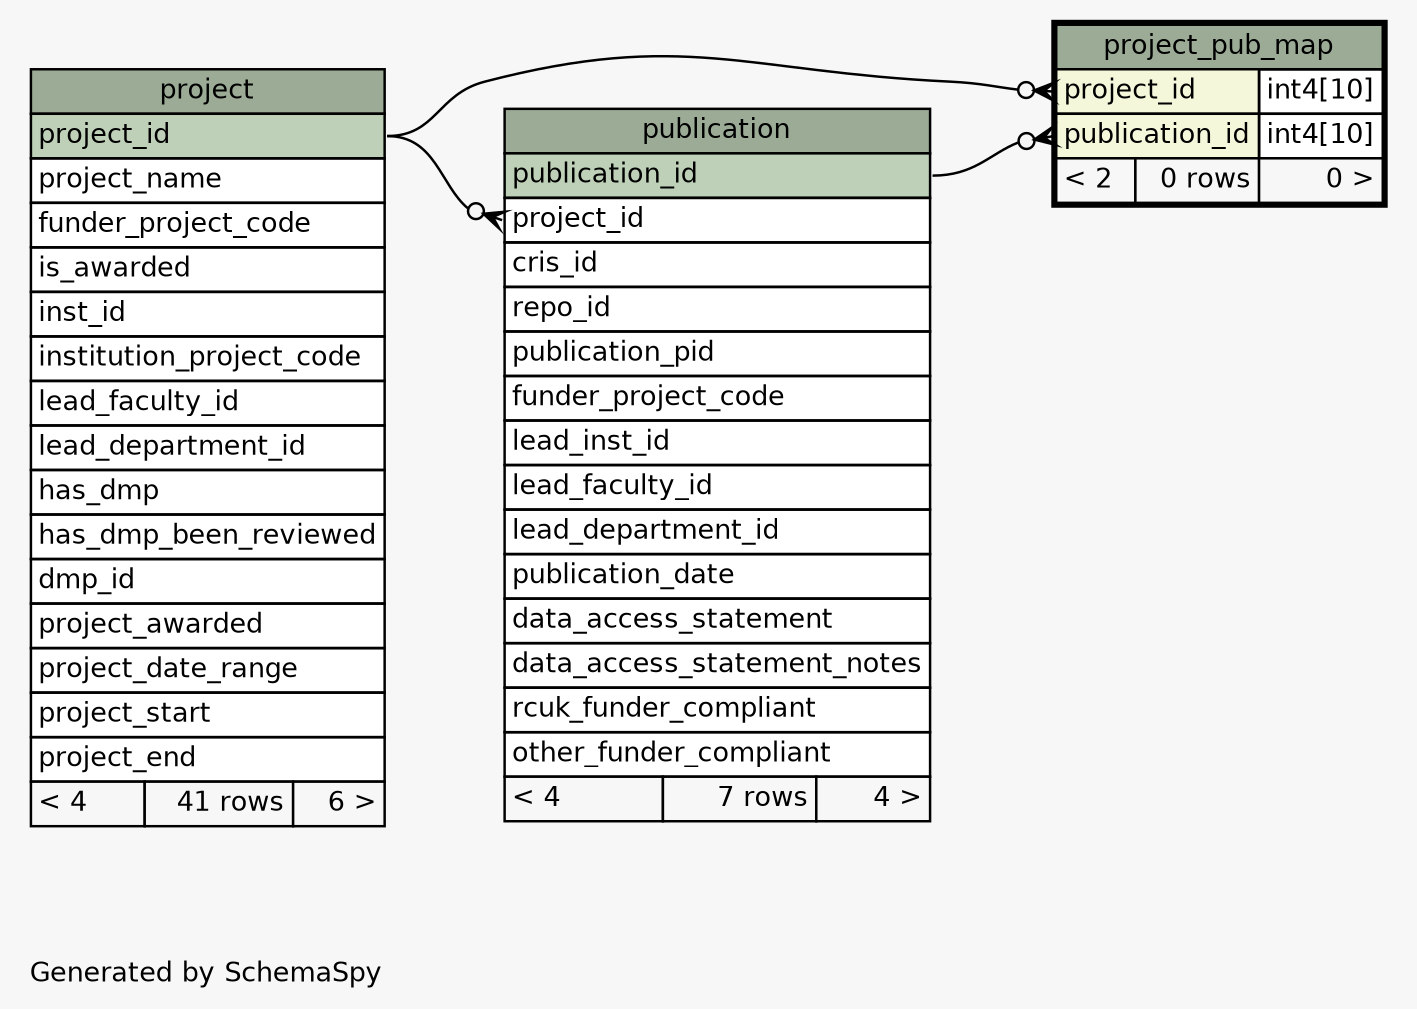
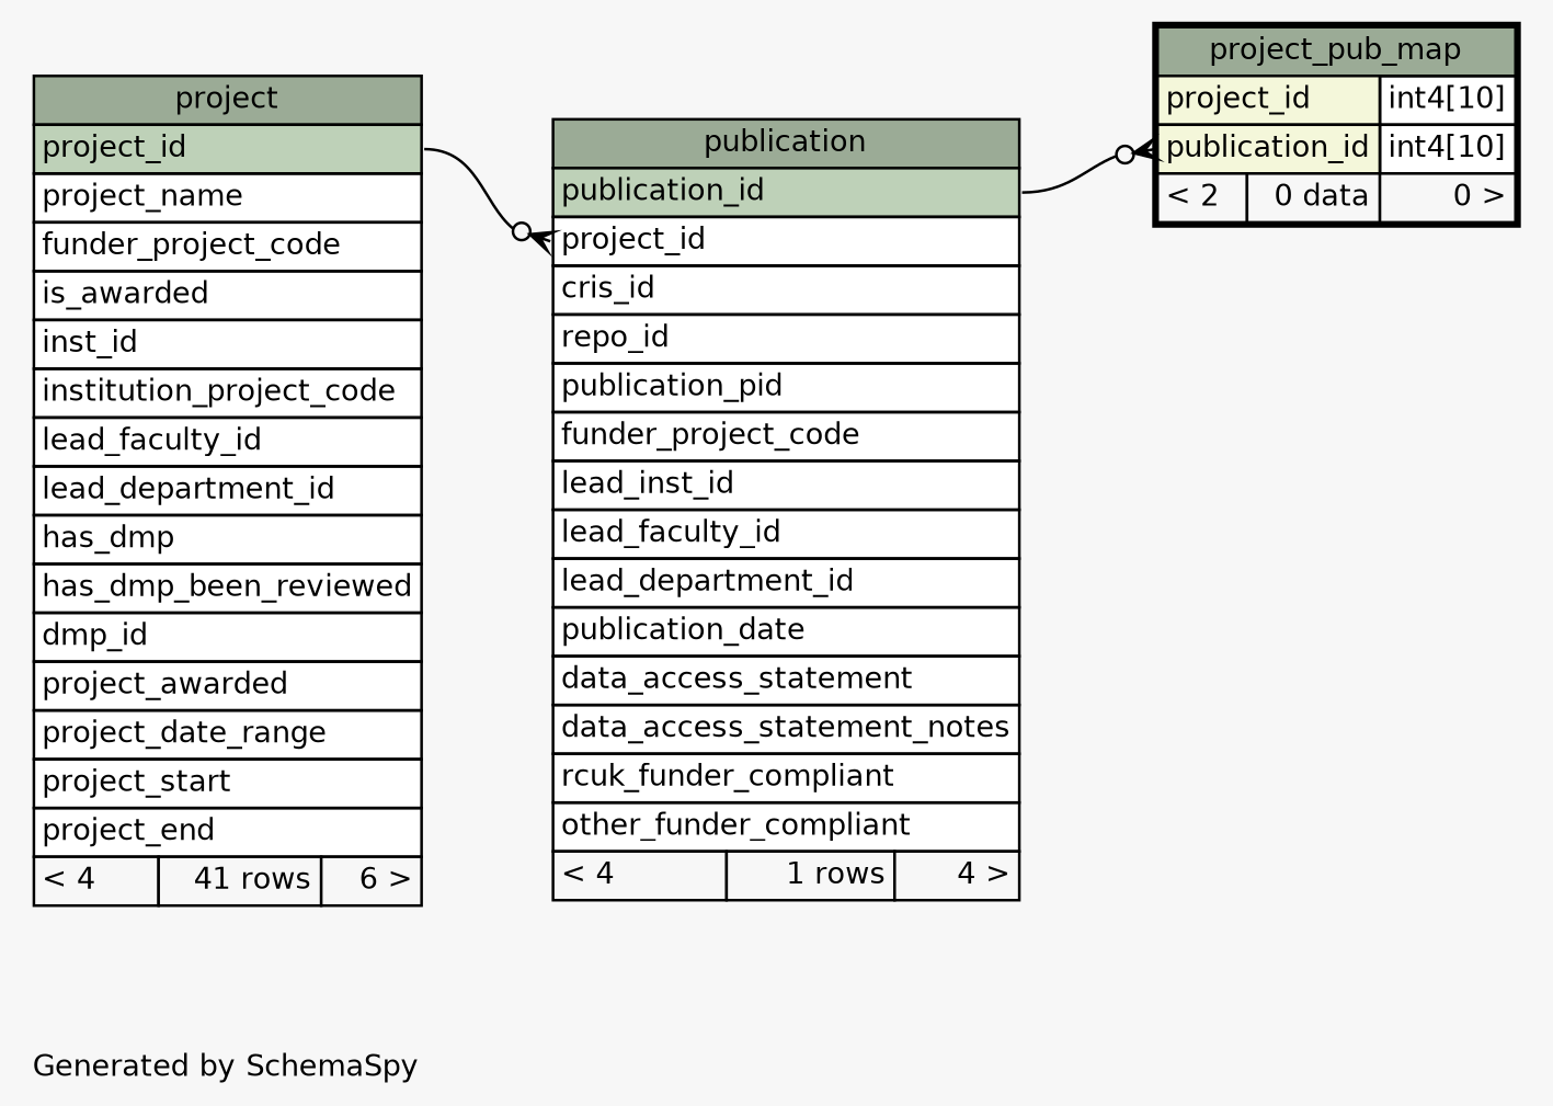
  digraph {
    bgcolor="#f7f7f7"
    fontname=Helvetica
    fontsize=11
    label="\nGenerated by SchemaSpy"
    labeljust=l
    nodesep=0.18
    rankdir=RL
    ranksep=0.46
    node [fontname=Helvetica fontsize=11 shape=plaintext]
    edge [arrowhead=none arrowsize=0.8 arrowtail=crowodot dir=back headport="project_id:e" tailport="project_id:w"]
-   n1 [label=<     <TABLE BORDER="2" CELLBORDER="1" CELLSPACING="0" BGCOLOR="#ffffff">       <TR><TD COLSPAN="3" BGCOLOR="#9bab96" ALIGN="CENTER">project_pub_map</TD></TR>       <TR><TD PORT="project_id" COLSPAN="2" BGCOLOR="#f4f7da" ALIGN="LEFT">project_id</TD><TD PORT="project_id.type" ALIGN="LEFT">int4[10]</TD></TR>       <TR><TD PORT="publication_id" COLSPAN="2" BGCOLOR="#f4f7da" ALIGN="LEFT">publication_id</TD><TD PORT="publication_id.type" ALIGN="LEFT">int4[10]</TD></TR>       <TR><TD ALIGN="LEFT" BGCOLOR="#f7f7f7">&lt; 2</TD><TD ALIGN="RIGHT" BGCOLOR="#f7f7f7">0 rows</TD><TD ALIGN="RIGHT" BGCOLOR="#f7f7f7">0 &gt;</TD></TR>     </TABLE>>]
+   n1 [label=<     <TABLE BORDER="2" CELLBORDER="1" CELLSPACING="0" BGCOLOR="#ffffff">       <TR><TD COLSPAN="3" BGCOLOR="#9bab96" ALIGN="CENTER">project_pub_map</TD></TR>       <TR><TD PORT="project_id" COLSPAN="2" BGCOLOR="#f4f7da" ALIGN="LEFT">project_id</TD><TD PORT="project_id.type" ALIGN="LEFT">int4[10]</TD></TR>       <TR><TD PORT="publication_id" COLSPAN="2" BGCOLOR="#f4f7da" ALIGN="LEFT">publication_id</TD><TD PORT="publication_id.type" ALIGN="LEFT">int4[10]</TD></TR>       <TR><TD ALIGN="LEFT" BGCOLOR="#f7f7f7">&lt; 2</TD><TD ALIGN="RIGHT" BGCOLOR="#f7f7f7">0 data</TD><TD ALIGN="RIGHT" BGCOLOR="#f7f7f7">0 &gt;</TD></TR>     </TABLE>>]
    n2 [label=<     <TABLE BORDER="0" CELLBORDER="1" CELLSPACING="0" BGCOLOR="#ffffff">       <TR><TD COLSPAN="3" BGCOLOR="#9bab96" ALIGN="CENTER">project</TD></TR>       <TR><TD PORT="project_id" COLSPAN="3" BGCOLOR="#bed1b8" ALIGN="LEFT">project_id</TD></TR>       <TR><TD PORT="project_name" COLSPAN="3" ALIGN="LEFT">project_name</TD></TR>       <TR><TD PORT="funder_project_code" COLSPAN="3" ALIGN="LEFT">funder_project_code</TD></TR>       <TR><TD PORT="is_awarded" COLSPAN="3" ALIGN="LEFT">is_awarded</TD></TR>       <TR><TD PORT="inst_id" COLSPAN="3" ALIGN="LEFT">inst_id</TD></TR>       <TR><TD PORT="institution_project_code" COLSPAN="3" ALIGN="LEFT">institution_project_code</TD></TR>       <TR><TD PORT="lead_faculty_id" COLSPAN="3" ALIGN="LEFT">lead_faculty_id</TD></TR>       <TR><TD PORT="lead_department_id" COLSPAN="3" ALIGN="LEFT">lead_department_id</TD></TR>       <TR><TD PORT="has_dmp" COLSPAN="3" ALIGN="LEFT">has_dmp</TD></TR>       <TR><TD PORT="has_dmp_been_reviewed" COLSPAN="3" ALIGN="LEFT">has_dmp_been_reviewed</TD></TR>       <TR><TD PORT="dmp_id" COLSPAN="3" ALIGN="LEFT">dmp_id</TD></TR>       <TR><TD PORT="project_awarded" COLSPAN="3" ALIGN="LEFT">project_awarded</TD></TR>       <TR><TD PORT="project_date_range" COLSPAN="3" ALIGN="LEFT">project_date_range</TD></TR>       <TR><TD PORT="project_start" COLSPAN="3" ALIGN="LEFT">project_start</TD></TR>       <TR><TD PORT="project_end" COLSPAN="3" ALIGN="LEFT">project_end</TD></TR>       <TR><TD ALIGN="LEFT" BGCOLOR="#f7f7f7">&lt; 4</TD><TD ALIGN="RIGHT" BGCOLOR="#f7f7f7">41 rows</TD><TD ALIGN="RIGHT" BGCOLOR="#f7f7f7">6 &gt;</TD></TR>     </TABLE>>]
-   n3 [label=<     <TABLE BORDER="0" CELLBORDER="1" CELLSPACING="0" BGCOLOR="#ffffff">       <TR><TD COLSPAN="3" BGCOLOR="#9bab96" ALIGN="CENTER">publication</TD></TR>       <TR><TD PORT="publication_id" COLSPAN="3" BGCOLOR="#bed1b8" ALIGN="LEFT">publication_id</TD></TR>       <TR><TD PORT="project_id" COLSPAN="3" ALIGN="LEFT">project_id</TD></TR>       <TR><TD PORT="cris_id" COLSPAN="3" ALIGN="LEFT">cris_id</TD></TR>       <TR><TD PORT="repo_id" COLSPAN="3" ALIGN="LEFT">repo_id</TD></TR>       <TR><TD PORT="publication_pid" COLSPAN="3" ALIGN="LEFT">publication_pid</TD></TR>       <TR><TD PORT="funder_project_code" COLSPAN="3" ALIGN="LEFT">funder_project_code</TD></TR>       <TR><TD PORT="lead_inst_id" COLSPAN="3" ALIGN="LEFT">lead_inst_id</TD></TR>       <TR><TD PORT="lead_faculty_id" COLSPAN="3" ALIGN="LEFT">lead_faculty_id</TD></TR>       <TR><TD PORT="lead_department_id" COLSPAN="3" ALIGN="LEFT">lead_department_id</TD></TR>       <TR><TD PORT="publication_date" COLSPAN="3" ALIGN="LEFT">publication_date</TD></TR>       <TR><TD PORT="data_access_statement" COLSPAN="3" ALIGN="LEFT">data_access_statement</TD></TR>       <TR><TD PORT="data_access_statement_notes" COLSPAN="3" ALIGN="LEFT">data_access_statement_notes</TD></TR>       <TR><TD PORT="rcuk_funder_compliant" COLSPAN="3" ALIGN="LEFT">rcuk_funder_compliant</TD></TR>       <TR><TD PORT="other_funder_compliant" COLSPAN="3" ALIGN="LEFT">other_funder_compliant</TD></TR>       <TR><TD ALIGN="LEFT" BGCOLOR="#f7f7f7">&lt; 4</TD><TD ALIGN="RIGHT" BGCOLOR="#f7f7f7">7 rows</TD><TD ALIGN="RIGHT" BGCOLOR="#f7f7f7">4 &gt;</TD></TR>     </TABLE>>]
-   n1 -> n2
+   n3 [label=<     <TABLE BORDER="0" CELLBORDER="1" CELLSPACING="0" BGCOLOR="#ffffff">       <TR><TD COLSPAN="3" BGCOLOR="#9bab96" ALIGN="CENTER">publication</TD></TR>       <TR><TD PORT="publication_id" COLSPAN="3" BGCOLOR="#bed1b8" ALIGN="LEFT">publication_id</TD></TR>       <TR><TD PORT="project_id" COLSPAN="3" ALIGN="LEFT">project_id</TD></TR>       <TR><TD PORT="cris_id" COLSPAN="3" ALIGN="LEFT">cris_id</TD></TR>       <TR><TD PORT="repo_id" COLSPAN="3" ALIGN="LEFT">repo_id</TD></TR>       <TR><TD PORT="publication_pid" COLSPAN="3" ALIGN="LEFT">publication_pid</TD></TR>       <TR><TD PORT="funder_project_code" COLSPAN="3" ALIGN="LEFT">funder_project_code</TD></TR>       <TR><TD PORT="lead_inst_id" COLSPAN="3" ALIGN="LEFT">lead_inst_id</TD></TR>       <TR><TD PORT="lead_faculty_id" COLSPAN="3" ALIGN="LEFT">lead_faculty_id</TD></TR>       <TR><TD PORT="lead_department_id" COLSPAN="3" ALIGN="LEFT">lead_department_id</TD></TR>       <TR><TD PORT="publication_date" COLSPAN="3" ALIGN="LEFT">publication_date</TD></TR>       <TR><TD PORT="data_access_statement" COLSPAN="3" ALIGN="LEFT">data_access_statement</TD></TR>       <TR><TD PORT="data_access_statement_notes" COLSPAN="3" ALIGN="LEFT">data_access_statement_notes</TD></TR>       <TR><TD PORT="rcuk_funder_compliant" COLSPAN="3" ALIGN="LEFT">rcuk_funder_compliant</TD></TR>       <TR><TD PORT="other_funder_compliant" COLSPAN="3" ALIGN="LEFT">other_funder_compliant</TD></TR>       <TR><TD ALIGN="LEFT" BGCOLOR="#f7f7f7">&lt; 4</TD><TD ALIGN="RIGHT" BGCOLOR="#f7f7f7">1 rows</TD><TD ALIGN="RIGHT" BGCOLOR="#f7f7f7">4 &gt;</TD></TR>     </TABLE>>]
    n1 -> n3 [headport="publication_id:e" tailport="publication_id:w"]
    n3 -> n2
  }
